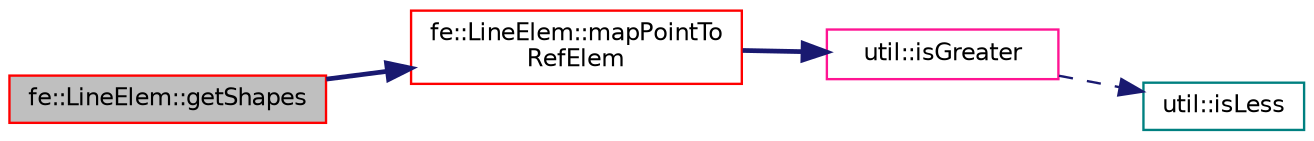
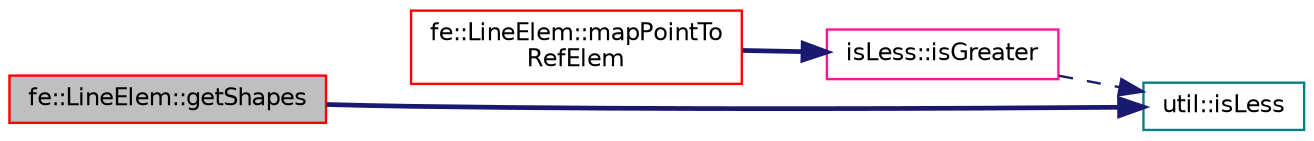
  digraph {
    rankdir=LR
    node [color=red fillcolor=white fontname=Helvetica fontsize=10 shape=record style=filled]
    edge [color=midnightblue fontname=Helvetica fontsize=10 labelfontname=Helvetica labelfontsize=10 style=bold]
    n1 [fillcolor=grey75 fontcolor=black height=0.2 label="fe::LineElem::getShapes" width=0.4]
    n2 [height=0.2 label="fe::LineElem::mapPointTo\lRefElem" width=0.4]
-   n3 [color=deeppink height=0.2 label="util::isGreater" width=0.4]
+   n3 [color=deeppink height=0.2 label="isLess::isGreater" width=0.4]
    n4 [color=teal height=0.2 label="util::isLess" width=0.4]
-   n1 -> n2
+   n1 -> n4
    n2 -> n3
    n3 -> n4 [style=dashed]
  }
